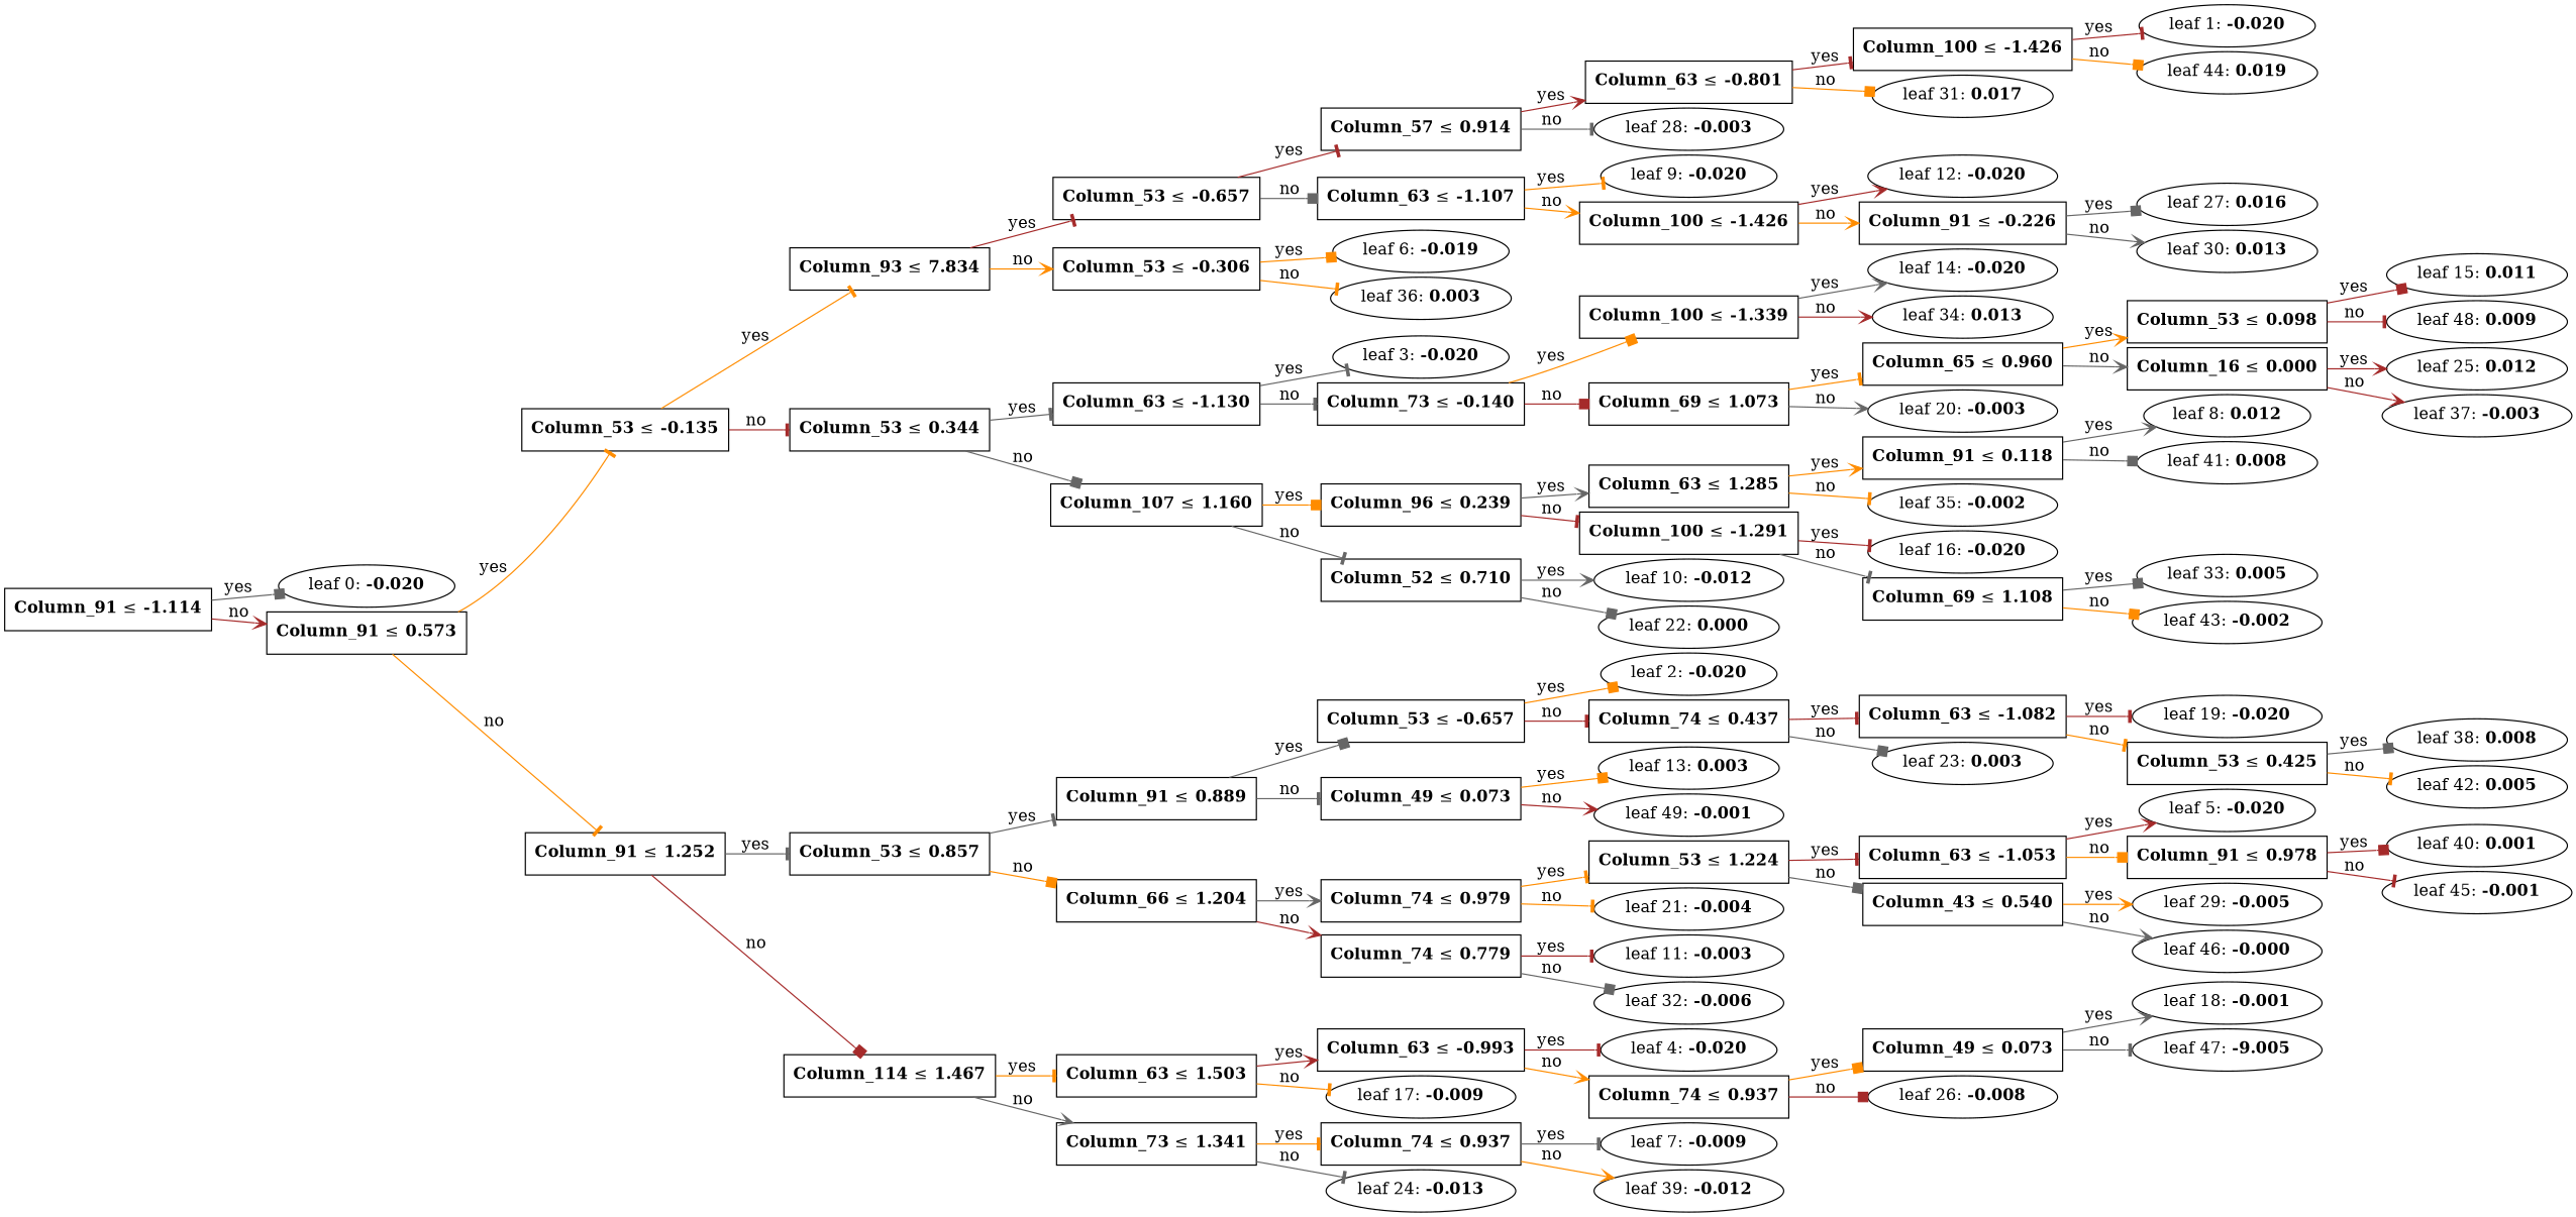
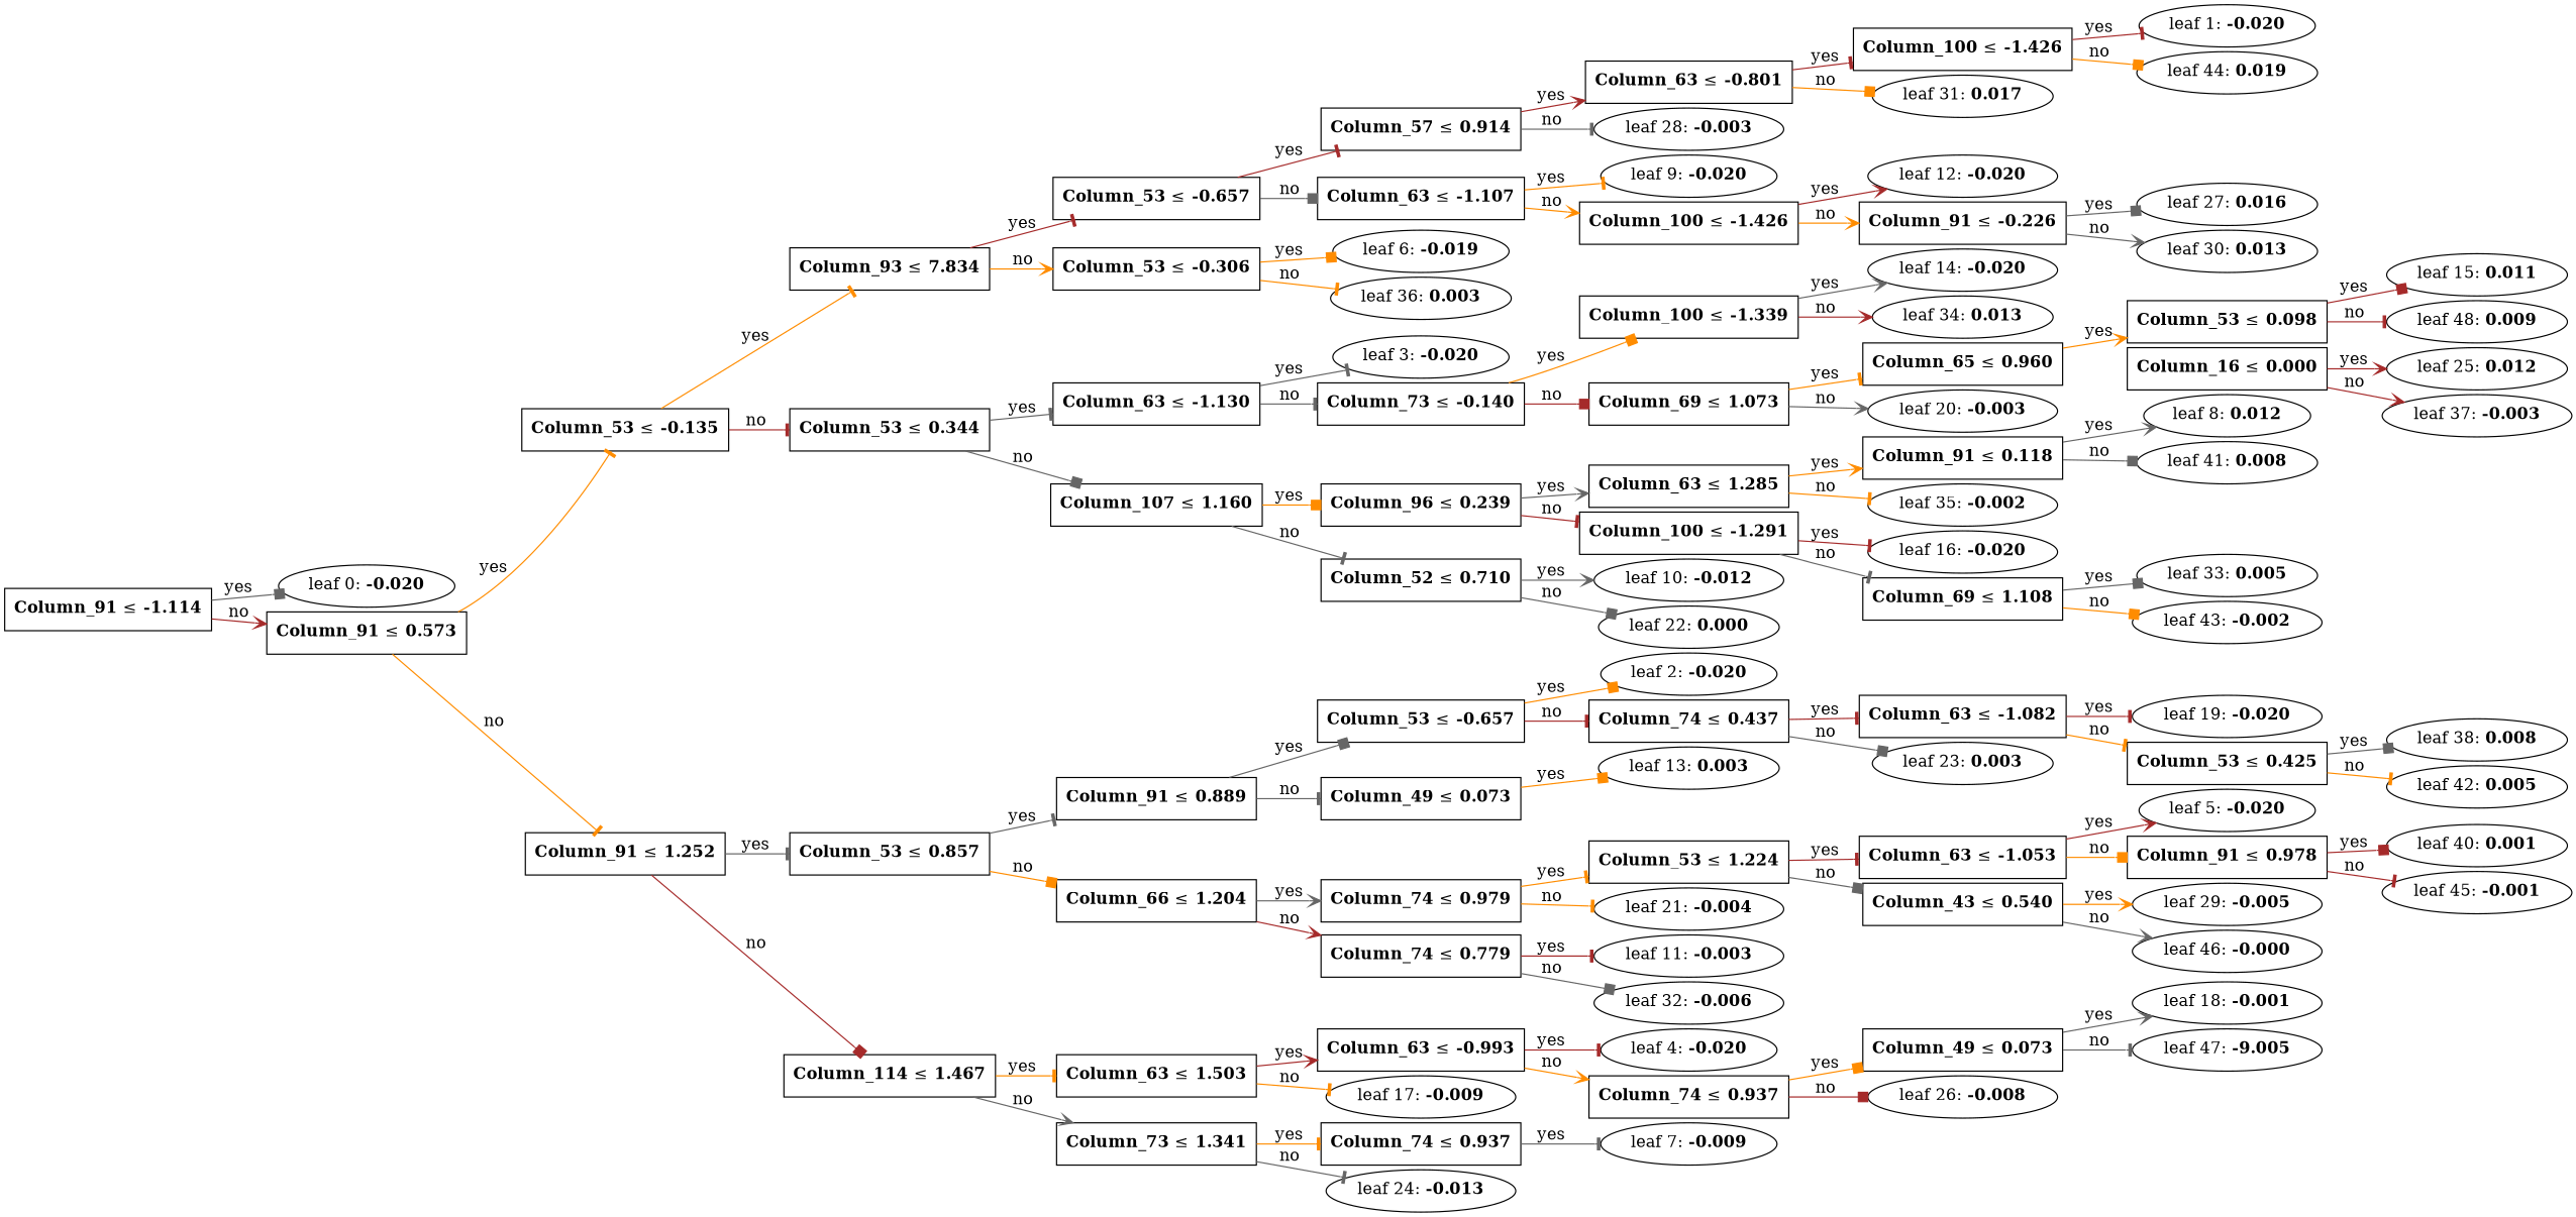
  digraph {
    nodesep=0.05
    rankdir=LR
    ranksep=0.3
    edge [arrowhead=tee color=gray40]
    n1 [fillcolor=white label=<<B>Column_91</B> &#8804; <B>-1.114</B>> shape=rectangle]
    n2 [label=<leaf 0: <B>-0.020</B>>]
    n3 [fillcolor=white label=<<B>Column_91</B> &#8804; <B>0.573</B>> shape=rectangle]
    n4 [fillcolor=white label=<<B>Column_53</B> &#8804; <B>-0.135</B>> shape=rectangle]
    n5 [fillcolor=white label=<<B>Column_91</B> &#8804; <B>1.252</B>> shape=rectangle]
    n6 [fillcolor=white label=<<B>Column_93</B> &#8804; <B>7.834</B>> shape=rectangle]
    n7 [fillcolor=white label=<<B>Column_53</B> &#8804; <B>0.344</B>> shape=rectangle]
    n8 [fillcolor=white label=<<B>Column_53</B> &#8804; <B>0.857</B>> shape=rectangle]
    n9 [fillcolor=white label=<<B>Column_114</B> &#8804; <B>1.467</B>> shape=rectangle]
    n10 [fillcolor=white label=<<B>Column_53</B> &#8804; <B>-0.657</B>> shape=rectangle]
    n11 [fillcolor=white label=<<B>Column_53</B> &#8804; <B>-0.306</B>> shape=rectangle]
    n12 [fillcolor=white label=<<B>Column_63</B> &#8804; <B>-1.130</B>> shape=rectangle]
    n13 [fillcolor=white label=<<B>Column_107</B> &#8804; <B>1.160</B>> shape=rectangle]
    n14 [fillcolor=white label=<<B>Column_57</B> &#8804; <B>0.914</B>> shape=rectangle]
    n15 [fillcolor=white label=<<B>Column_63</B> &#8804; <B>-1.107</B>> shape=rectangle]
    n16 [label=<leaf 6: <B>-0.019</B>>]
    n17 [label=<leaf 36: <B>0.003</B>>]
    n18 [fillcolor=white label=<<B>Column_63</B> &#8804; <B>-0.801</B>> shape=rectangle]
    n19 [label=<leaf 28: <B>-0.003</B>>]
    n20 [label=<leaf 9: <B>-0.020</B>>]
    n21 [fillcolor=white label=<<B>Column_100</B> &#8804; <B>-1.426</B>> shape=rectangle]
    n22 [fillcolor=white label=<<B>Column_100</B> &#8804; <B>-1.426</B>> shape=rectangle]
    n23 [label=<leaf 31: <B>0.017</B>>]
    n24 [label=<leaf 1: <B>-0.020</B>>]
    n25 [label=<leaf 44: <B>0.019</B>>]
    n26 [label=<leaf 12: <B>-0.020</B>>]
    n27 [fillcolor=white label=<<B>Column_91</B> &#8804; <B>-0.226</B>> shape=rectangle]
    n28 [label=<leaf 27: <B>0.016</B>>]
    n29 [label=<leaf 30: <B>0.013</B>>]
    n30 [label=<leaf 3: <B>-0.020</B>>]
    n31 [fillcolor=white label=<<B>Column_73</B> &#8804; <B>-0.140</B>> shape=rectangle]
    n32 [fillcolor=white label=<<B>Column_96</B> &#8804; <B>0.239</B>> shape=rectangle]
    n33 [fillcolor=white label=<<B>Column_52</B> &#8804; <B>0.710</B>> shape=rectangle]
    n34 [fillcolor=white label=<<B>Column_100</B> &#8804; <B>-1.339</B>> shape=rectangle]
    n35 [fillcolor=white label=<<B>Column_69</B> &#8804; <B>1.073</B>> shape=rectangle]
    n36 [label=<leaf 14: <B>-0.020</B>>]
    n37 [label=<leaf 34: <B>0.013</B>>]
    n38 [fillcolor=white label=<<B>Column_65</B> &#8804; <B>0.960</B>> shape=rectangle]
    n39 [label=<leaf 20: <B>-0.003</B>>]
    n40 [fillcolor=white label=<<B>Column_53</B> &#8804; <B>0.098</B>> shape=rectangle]
    n41 [fillcolor=white label=<<B>Column_16</B> &#8804; <B>0.000</B>> shape=rectangle]
    n42 [label=<leaf 15: <B>0.011</B>>]
    n43 [label=<leaf 48: <B>0.009</B>>]
    n44 [label=<leaf 25: <B>0.012</B>>]
    n45 [label=<leaf 37: <B>-0.003</B>>]
    n46 [fillcolor=white label=<<B>Column_63</B> &#8804; <B>1.285</B>> shape=rectangle]
    n47 [fillcolor=white label=<<B>Column_100</B> &#8804; <B>-1.291</B>> shape=rectangle]
    n48 [label=<leaf 10: <B>-0.012</B>>]
    n49 [label=<leaf 22: <B>0.000</B>>]
    n50 [fillcolor=white label=<<B>Column_91</B> &#8804; <B>0.118</B>> shape=rectangle]
    n51 [label=<leaf 35: <B>-0.002</B>>]
    n52 [label=<leaf 16: <B>-0.020</B>>]
    n53 [fillcolor=white label=<<B>Column_69</B> &#8804; <B>1.108</B>> shape=rectangle]
    n54 [label=<leaf 8: <B>0.012</B>>]
    n55 [label=<leaf 41: <B>0.008</B>>]
    n56 [label=<leaf 33: <B>0.005</B>>]
    n57 [label=<leaf 43: <B>-0.002</B>>]
    n58 [fillcolor=white label=<<B>Column_91</B> &#8804; <B>0.889</B>> shape=rectangle]
    n59 [fillcolor=white label=<<B>Column_66</B> &#8804; <B>1.204</B>> shape=rectangle]
    n60 [fillcolor=white label=<<B>Column_63</B> &#8804; <B>1.503</B>> shape=rectangle]
    n61 [fillcolor=white label=<<B>Column_73</B> &#8804; <B>1.341</B>> shape=rectangle]
    n62 [fillcolor=white label=<<B>Column_53</B> &#8804; <B>-0.657</B>> shape=rectangle]
    n63 [fillcolor=white label=<<B>Column_49</B> &#8804; <B>0.073</B>> shape=rectangle]
    n64 [fillcolor=white label=<<B>Column_74</B> &#8804; <B>0.979</B>> shape=rectangle]
    n65 [fillcolor=white label=<<B>Column_74</B> &#8804; <B>0.779</B>> shape=rectangle]
    n66 [label=<leaf 2: <B>-0.020</B>>]
    n67 [fillcolor=white label=<<B>Column_74</B> &#8804; <B>0.437</B>> shape=rectangle]
    n68 [label=<leaf 13: <B>0.003</B>>]
-   n69 [label=<leaf 49: <B>-0.001</B>>]
    n70 [fillcolor=white label=<<B>Column_63</B> &#8804; <B>-1.082</B>> shape=rectangle]
    n71 [label=<leaf 23: <B>0.003</B>>]
    n72 [label=<leaf 19: <B>-0.020</B>>]
    n73 [fillcolor=white label=<<B>Column_53</B> &#8804; <B>0.425</B>> shape=rectangle]
    n74 [label=<leaf 38: <B>0.008</B>>]
    n75 [label=<leaf 42: <B>0.005</B>>]
    n76 [fillcolor=white label=<<B>Column_53</B> &#8804; <B>1.224</B>> shape=rectangle]
    n77 [label=<leaf 21: <B>-0.004</B>>]
    n78 [label=<leaf 11: <B>-0.003</B>>]
    n79 [label=<leaf 32: <B>-0.006</B>>]
    n80 [fillcolor=white label=<<B>Column_63</B> &#8804; <B>-1.053</B>> shape=rectangle]
    n81 [fillcolor=white label=<<B>Column_43</B> &#8804; <B>0.540</B>> shape=rectangle]
    n82 [label=<leaf 5: <B>-0.020</B>>]
    n83 [fillcolor=white label=<<B>Column_91</B> &#8804; <B>0.978</B>> shape=rectangle]
    n84 [label=<leaf 29: <B>-0.005</B>>]
    n85 [label=<leaf 46: <B>-0.000</B>>]
    n86 [label=<leaf 40: <B>0.001</B>>]
    n87 [label=<leaf 45: <B>-0.001</B>>]
    n88 [fillcolor=white label=<<B>Column_63</B> &#8804; <B>-0.993</B>> shape=rectangle]
    n89 [label=<leaf 17: <B>-0.009</B>>]
    n90 [fillcolor=white label=<<B>Column_74</B> &#8804; <B>0.937</B>> shape=rectangle]
    n91 [label=<leaf 24: <B>-0.013</B>>]
    n92 [label=<leaf 4: <B>-0.020</B>>]
    n93 [fillcolor=white label=<<B>Column_74</B> &#8804; <B>0.937</B>> shape=rectangle]
    n94 [fillcolor=white label=<<B>Column_49</B> &#8804; <B>0.073</B>> shape=rectangle]
    n95 [label=<leaf 26: <B>-0.008</B>>]
    n96 [label=<leaf 18: <B>-0.001</B>>]
    n97 [label=<leaf 47: <B>-9.005</B>>]
    n98 [label=<leaf 7: <B>-0.009</B>>]
-   n99 [label=<leaf 39: <B>-0.012</B>>]
    n1 -> n2 [arrowhead=box label=yes]
    n1 -> n3 [arrowhead=vee color=brown label=no]
    n3 -> n4 [color=darkorange label=yes]
    n3 -> n5 [color=darkorange label=no]
    n4 -> n6 [color=darkorange label=yes]
    n4 -> n7 [color=brown label=no]
    n5 -> n8 [label=yes]
    n5 -> n9 [arrowhead=box color=brown label=no]
    n6 -> n10 [color=brown label=yes]
    n6 -> n11 [arrowhead=vee color=darkorange label=no]
    n7 -> n12 [label=yes]
    n7 -> n13 [arrowhead=box label=no]
    n8 -> n58 [label=yes]
    n8 -> n59 [arrowhead=box color=darkorange label=no]
    n9 -> n60 [color=darkorange label=yes]
    n9 -> n61 [arrowhead=vee label=no]
    n10 -> n14 [color=brown label=yes]
    n10 -> n15 [arrowhead=box label=no]
    n11 -> n16 [arrowhead=box color=darkorange label=yes]
    n11 -> n17 [color=darkorange label=no]
    n12 -> n30 [label=yes]
    n12 -> n31 [label=no]
    n13 -> n32 [arrowhead=box color=darkorange label=yes]
    n13 -> n33 [label=no]
    n14 -> n18 [arrowhead=vee color=brown label=yes]
    n14 -> n19 [label=no]
    n15 -> n20 [color=darkorange label=yes]
    n15 -> n21 [arrowhead=vee color=darkorange label=no]
    n18 -> n22 [color=brown label=yes]
    n18 -> n23 [arrowhead=box color=darkorange label=no]
    n21 -> n26 [arrowhead=vee color=brown label=yes]
    n21 -> n27 [arrowhead=vee color=darkorange label=no]
    n22 -> n24 [color=brown label=yes]
    n22 -> n25 [arrowhead=box color=darkorange label=no]
    n27 -> n28 [arrowhead=box label=yes]
    n27 -> n29 [arrowhead=vee label=no]
    n31 -> n34 [arrowhead=box color=darkorange label=yes]
    n31 -> n35 [arrowhead=box color=brown label=no]
    n32 -> n46 [arrowhead=vee label=yes]
    n32 -> n47 [color=brown label=no]
    n33 -> n48 [arrowhead=vee label=yes]
    n33 -> n49 [arrowhead=box label=no]
    n34 -> n36 [arrowhead=vee label=yes]
    n34 -> n37 [arrowhead=vee color=brown label=no]
    n35 -> n38 [color=darkorange label=yes]
    n35 -> n39 [arrowhead=vee label=no]
    n38 -> n40 [arrowhead=vee color=darkorange label=yes]
-   n38 -> n41 [arrowhead=vee label=no]
    n40 -> n42 [arrowhead=box color=brown label=yes]
    n40 -> n43 [color=brown label=no]
    n41 -> n44 [arrowhead=vee color=brown label=yes]
    n41 -> n45 [arrowhead=vee color=brown label=no]
    n46 -> n50 [arrowhead=vee color=darkorange label=yes]
    n46 -> n51 [color=darkorange label=no]
    n47 -> n52 [color=brown label=yes]
    n47 -> n53 [label=no]
    n50 -> n54 [arrowhead=vee label=yes]
    n50 -> n55 [arrowhead=box label=no]
    n53 -> n56 [arrowhead=box label=yes]
    n53 -> n57 [arrowhead=box color=darkorange label=no]
    n58 -> n62 [arrowhead=box label=yes]
    n58 -> n63 [label=no]
    n59 -> n64 [arrowhead=vee label=yes]
    n59 -> n65 [arrowhead=vee color=brown label=no]
    n60 -> n88 [arrowhead=vee color=brown label=yes]
    n60 -> n89 [color=darkorange label=no]
    n61 -> n90 [color=darkorange label=yes]
    n61 -> n91 [label=no]
    n62 -> n66 [arrowhead=box color=darkorange label=yes]
    n62 -> n67 [color=brown label=no]
    n63 -> n68 [arrowhead=box color=darkorange label=yes]
-   n63 -> n69 [arrowhead=vee color=brown label=no]
    n64 -> n76 [color=darkorange label=yes]
    n64 -> n77 [color=darkorange label=no]
    n65 -> n78 [color=brown label=yes]
    n65 -> n79 [arrowhead=box label=no]
    n67 -> n70 [color=brown label=yes]
    n67 -> n71 [arrowhead=box label=no]
    n70 -> n72 [color=brown label=yes]
    n70 -> n73 [color=darkorange label=no]
    n73 -> n74 [arrowhead=box label=yes]
    n73 -> n75 [color=darkorange label=no]
    n76 -> n80 [color=brown label=yes]
    n76 -> n81 [arrowhead=box label=no]
    n80 -> n82 [arrowhead=vee color=brown label=yes]
    n80 -> n83 [arrowhead=box color=darkorange label=no]
    n81 -> n84 [arrowhead=vee color=darkorange label=yes]
    n81 -> n85 [arrowhead=vee label=no]
    n83 -> n86 [arrowhead=box color=brown label=yes]
    n83 -> n87 [color=brown label=no]
    n88 -> n92 [color=brown label=yes]
    n88 -> n93 [arrowhead=vee color=darkorange label=no]
    n90 -> n98 [label=yes]
-   n90 -> n99 [arrowhead=vee color=darkorange label=no]
    n93 -> n94 [arrowhead=box color=darkorange label=yes]
    n93 -> n95 [arrowhead=box color=brown label=no]
    n94 -> n96 [arrowhead=vee label=yes]
    n94 -> n97 [label=no]
  }
